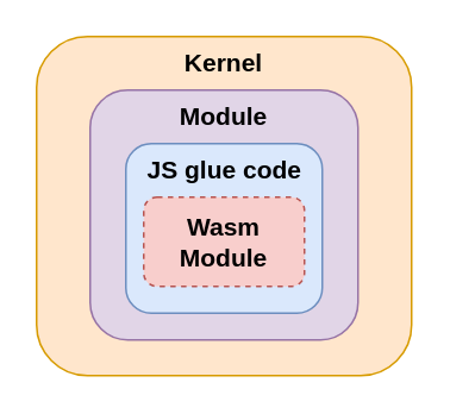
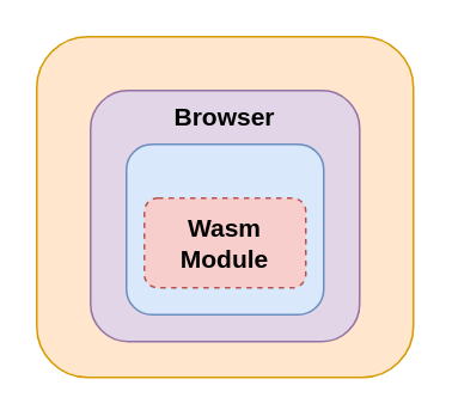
  <mxCell id="0" />
  <mxCell id="1" parent="0" />
  <mxCell id="2" value="" style="rounded=1;whiteSpace=wrap;html=1;fillColor=#ffe6cc;strokeColor=#d79b00;" vertex="1" parent="1"><mxGeometry x="20" y="20" width="210" height="190" as="geometry" /></mxCell>
  <mxCell id="3" value="" style="rounded=1;whiteSpace=wrap;html=1;fillColor=#e1d5e7;strokeColor=#9673a6;" vertex="1" parent="1"><mxGeometry x="50" y="50" width="150" height="140" as="geometry" /></mxCell>
  <mxCell id="4" value="" style="rounded=1;whiteSpace=wrap;html=1;fillColor=#dae8fc;strokeColor=#6c8ebf;" vertex="1" parent="1"><mxGeometry x="70" y="80" width="110" height="95" as="geometry" /></mxCell>
  <mxCell id="5" value="&lt;font style=&quot;font-size: 14px;&quot;&gt;&lt;b&gt;Wasm Module&lt;/b&gt;&lt;/font&gt;" style="rounded=1;whiteSpace=wrap;html=1;fillColor=#f8cecc;strokeColor=#b85450;dashed=1;" vertex="1" parent="1"><mxGeometry x="80" y="110" width="90" height="50" as="geometry" /></mxCell>
- <mxCell id="6" value="&lt;font style=&quot;font-size: 14px;&quot;&gt;&lt;b&gt;JS glue code&lt;/b&gt;&lt;/font&gt;" style="text;html=1;strokeColor=none;fillColor=none;align=center;verticalAlign=middle;whiteSpace=wrap;rounded=0;" vertex="1" parent="1"><mxGeometry x="77.5" y="80" width="95" height="30" as="geometry" /></mxCell>
- <mxCell id="7" value="&lt;font style=&quot;font-size: 14px;&quot;&gt;&lt;b&gt;Module&lt;/b&gt;&lt;/font&gt;" style="text;html=1;strokeColor=none;fillColor=none;align=center;verticalAlign=middle;whiteSpace=wrap;rounded=0;" vertex="1" parent="1"><mxGeometry x="95" y="50" width="60" height="30" as="geometry" /></mxCell>
- <mxCell id="8" value="&lt;span style=&quot;font-size: 14px;&quot;&gt;&lt;b&gt;Kernel&lt;/b&gt;&lt;/span&gt;" style="text;html=1;strokeColor=none;fillColor=none;align=center;verticalAlign=middle;whiteSpace=wrap;rounded=0;" vertex="1" parent="1"><mxGeometry x="95" y="20" width="60" height="30" as="geometry" /></mxCell>
+ <mxCell id="7" value="&lt;font style=&quot;font-size: 14px;&quot;&gt;&lt;b&gt;Browser&lt;/b&gt;&lt;/font&gt;" style="text;html=1;strokeColor=none;fillColor=none;align=center;verticalAlign=middle;whiteSpace=wrap;rounded=0;" vertex="1" parent="1"><mxGeometry x="95" y="50" width="60" height="30" as="geometry" /></mxCell>
